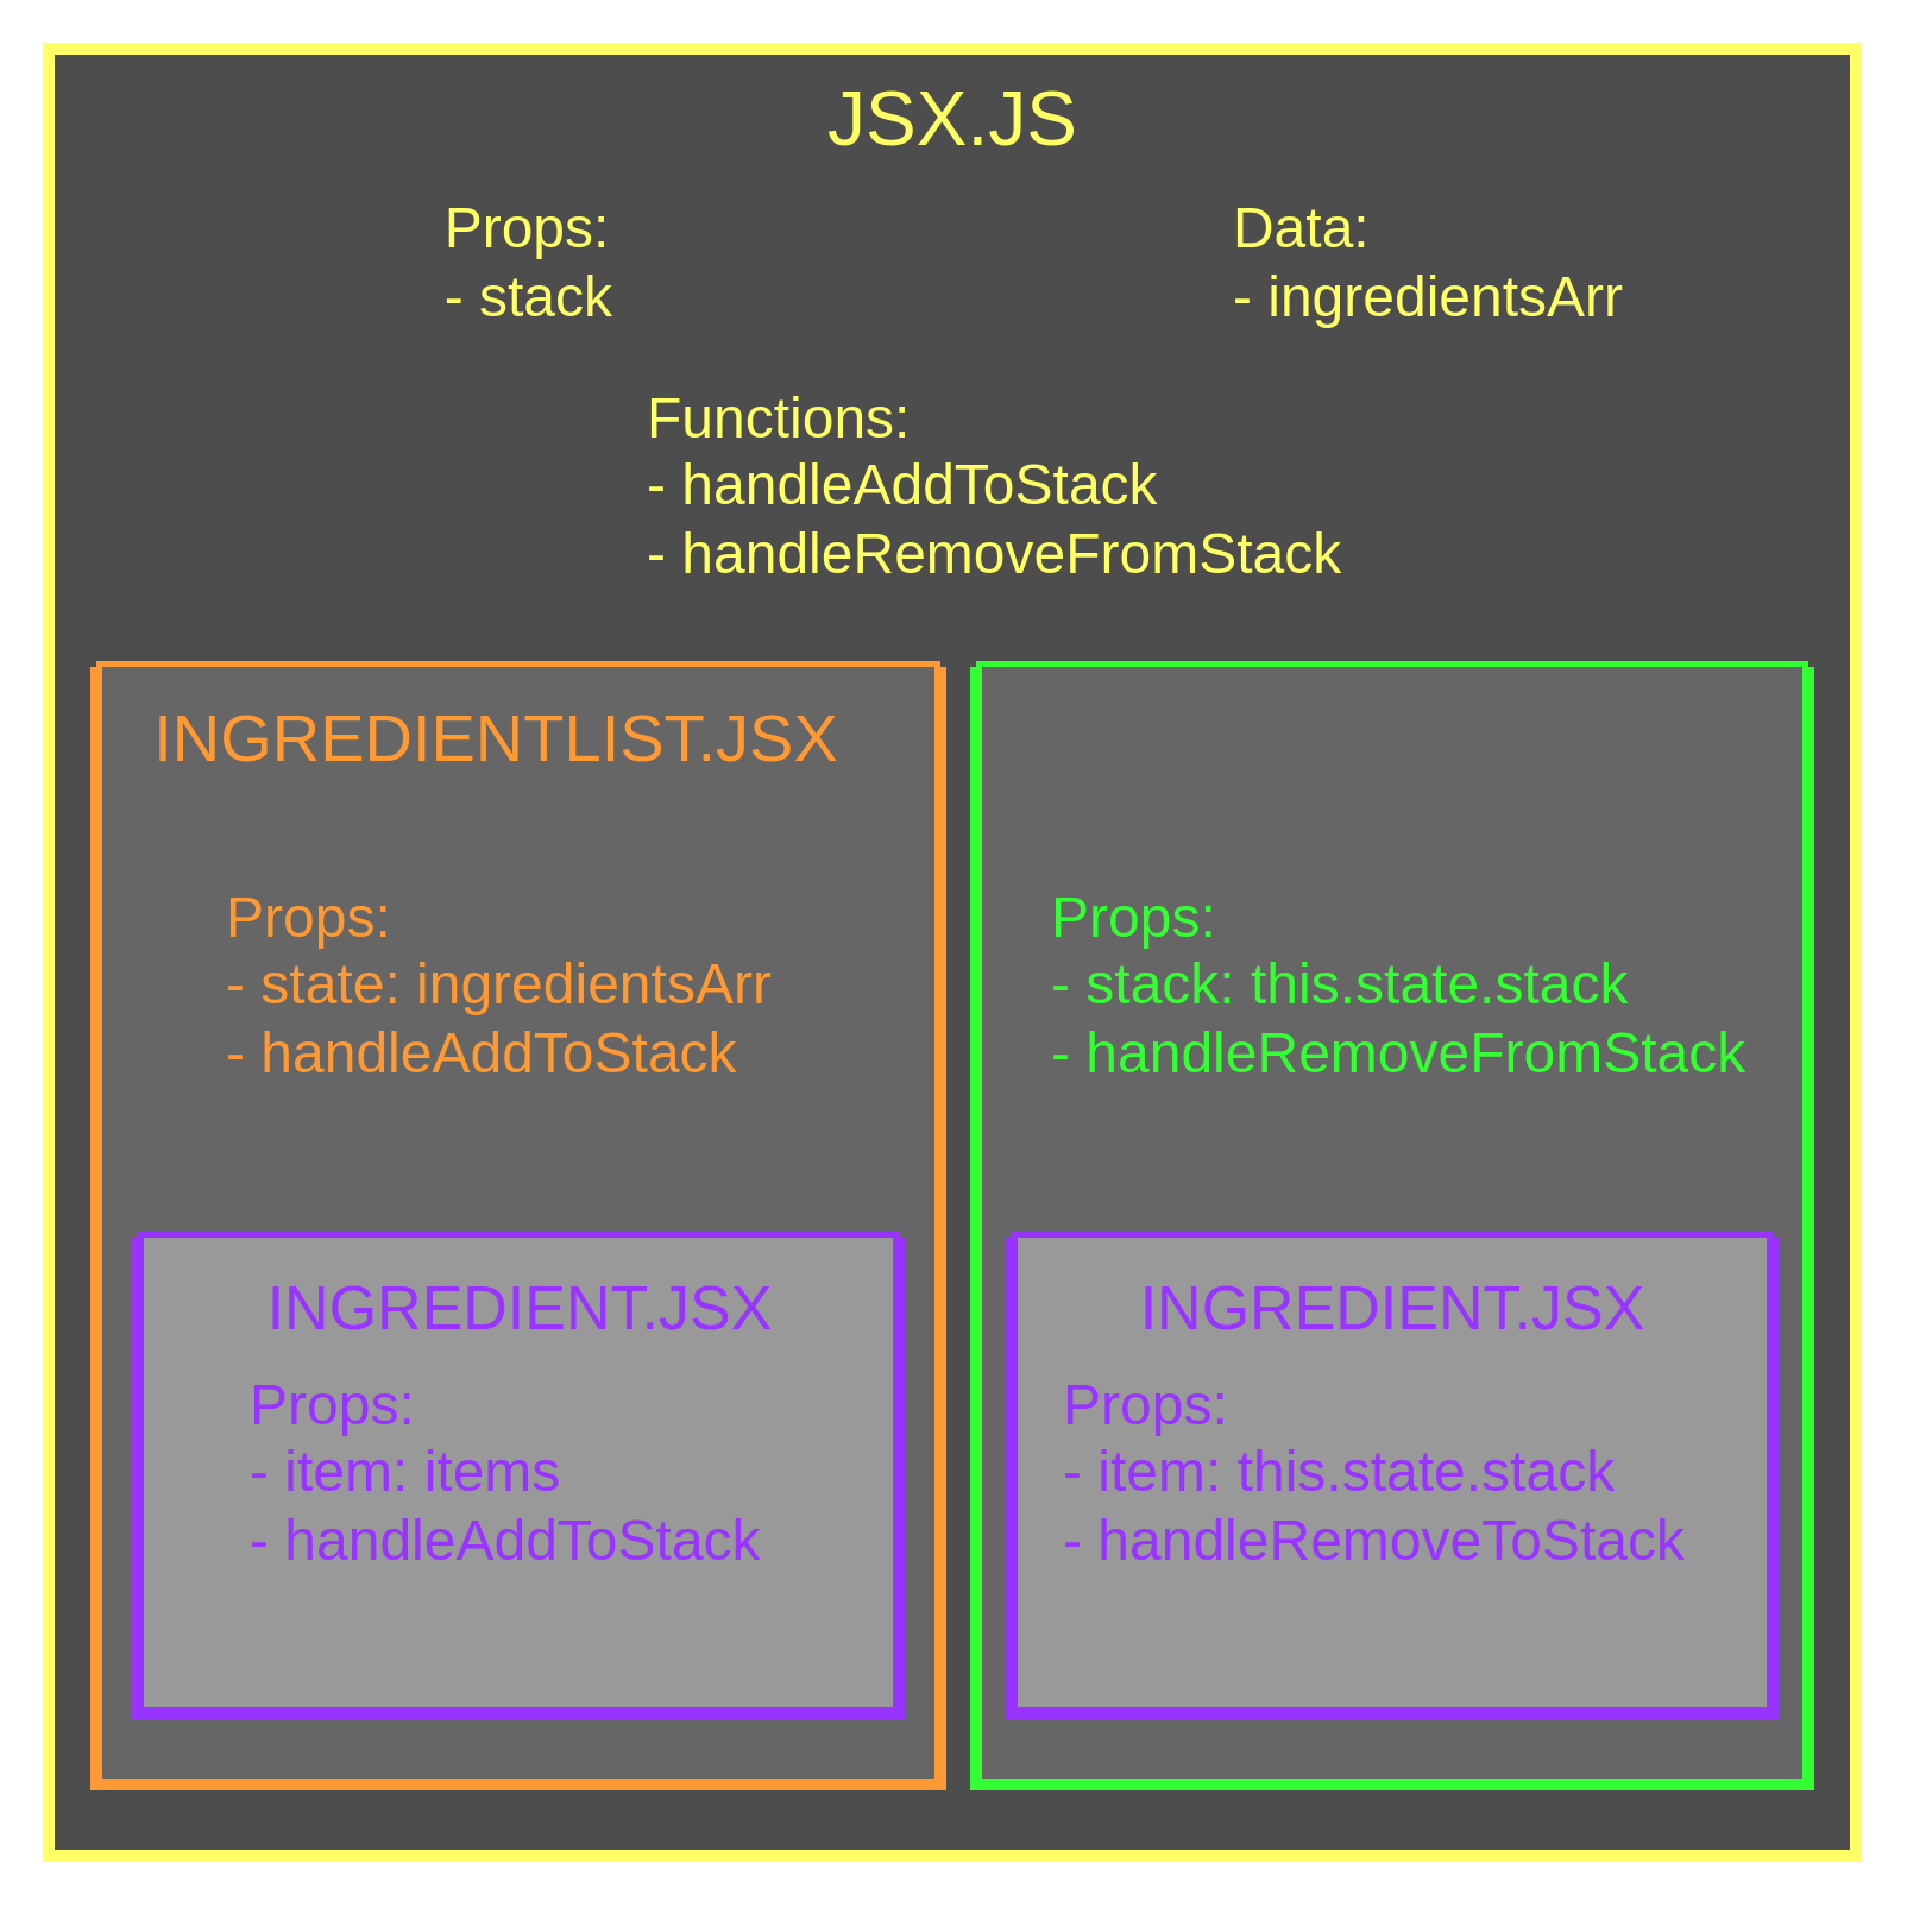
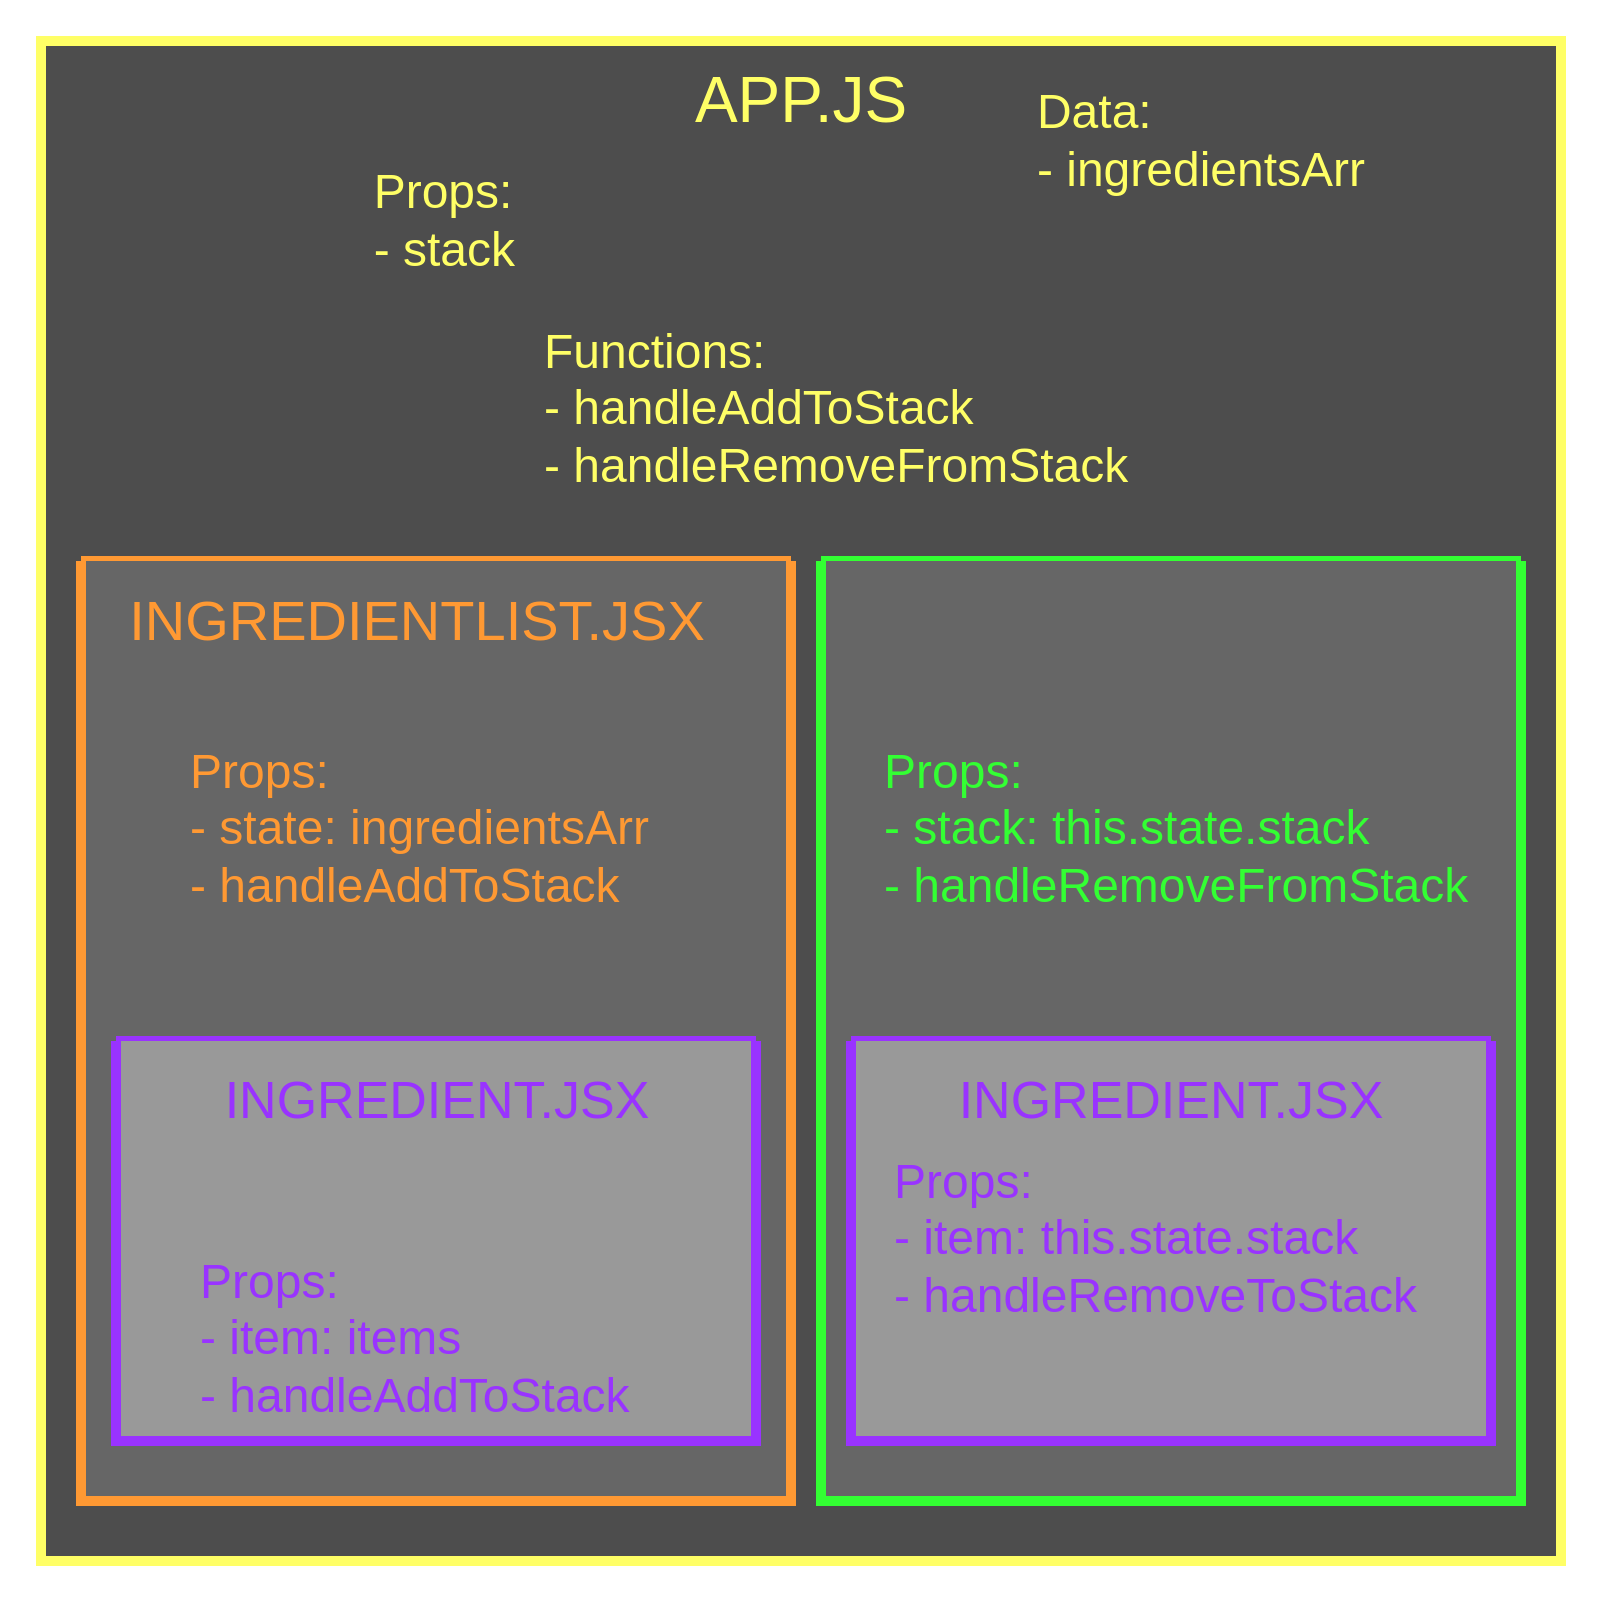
  <mxCell id="0" />
  <mxCell id="1" parent="0" />
  <mxCell id="2" value="" style="whiteSpace=wrap;html=1;aspect=fixed;fillColor=#4D4D4D;gradientColor=none;strokeColor=#FFFF66;strokeWidth=5;" vertex="1" parent="1"><mxGeometry x="20" y="20" width="760" height="760" as="geometry" /></mxCell>
- <mxCell id="3" value="&lt;font color=&quot;#ffff66&quot; style=&quot;font-size: 32px;&quot;&gt;JSX.JS&lt;br style=&quot;font-size: 32px;&quot;&gt;&lt;/font&gt;" style="text;html=1;resizable=0;autosize=1;align=center;verticalAlign=middle;points=[];fillColor=none;strokeColor=none;rounded=0;fontSize=32;" vertex="1" parent="1"><mxGeometry x="340" y="30" width="120" height="40" as="geometry" /></mxCell>
+ <mxCell id="3" value="&lt;font color=&quot;#ffff66&quot; style=&quot;font-size: 32px;&quot;&gt;APP.JS&lt;br style=&quot;font-size: 32px;&quot;&gt;&lt;/font&gt;" style="text;html=1;resizable=0;autosize=1;align=center;verticalAlign=middle;points=[];fillColor=none;strokeColor=none;rounded=0;fontSize=32;" vertex="1" parent="1"><mxGeometry x="340" y="30" width="120" height="40" as="geometry" /></mxCell>
  <mxCell id="4" value="&lt;div style=&quot;text-align: left&quot;&gt;&lt;span style=&quot;line-height: 1&quot;&gt;Props:&lt;/span&gt;&lt;/div&gt;&lt;div style=&quot;text-align: left&quot;&gt;&lt;span style=&quot;line-height: 1&quot;&gt;- stack&amp;nbsp;&lt;/span&gt;&lt;/div&gt;" style="text;html=1;resizable=0;autosize=1;align=center;verticalAlign=middle;points=[];fillColor=none;strokeColor=none;rounded=0;fontSize=24;fontColor=#FFFF66;" vertex="1" parent="1"><mxGeometry x="180" y="80" width="90" height="60" as="geometry" /></mxCell>
  <mxCell id="5" value="Functions:&lt;br&gt;&lt;div&gt;&lt;span&gt;- handleAddToStack&lt;/span&gt;&lt;/div&gt;&lt;div&gt;&lt;span&gt;- handleRemoveFromStack&lt;/span&gt;&lt;/div&gt;" style="text;html=1;resizable=0;autosize=1;align=left;verticalAlign=bottom;points=[];fillColor=none;strokeColor=none;rounded=0;fontSize=24;fontColor=#FFFF66;" vertex="1" parent="1"><mxGeometry x="270" y="160" width="310" height="90" as="geometry" /></mxCell>
  <mxCell id="6" value="" style="swimlane;startSize=0;fontSize=24;fontColor=#33FF33;strokeColor=#33FF33;strokeWidth=5;fillColor=#666666;gradientColor=none;swimlaneLine=0;swimlaneFillColor=#666666;" vertex="1" parent="1"><mxGeometry x="410" y="280" width="350" height="470" as="geometry"><mxRectangle x="410" y="130" width="50" height="40" as="alternateBounds" /></mxGeometry></mxCell>
  <mxCell id="7" value="&lt;div&gt;&lt;span style=&quot;line-height: 1&quot;&gt;Props:&lt;/span&gt;&lt;/div&gt;&lt;div&gt;&lt;span style=&quot;line-height: 1&quot;&gt;- stack: this.state.stack&lt;/span&gt;&lt;/div&gt;&lt;div&gt;&lt;span style=&quot;line-height: 1&quot;&gt;- handleRemoveFromStack&lt;/span&gt;&lt;/div&gt;" style="text;html=1;resizable=0;autosize=1;align=left;verticalAlign=bottom;points=[];fillColor=none;strokeColor=none;rounded=0;fontSize=24;fontColor=#33FF33;labelPosition=center;verticalLabelPosition=middle;" vertex="1" parent="6"><mxGeometry x="30" y="90" width="310" height="90" as="geometry" /></mxCell>
  <mxCell id="8" value="" style="swimlane;startSize=0;fontSize=24;fontColor=#9933FF;strokeColor=#9933FF;strokeWidth=5;fillColor=#333333;gradientColor=none;swimlaneLine=0;swimlaneFillColor=#999999;" vertex="1" parent="6"><mxGeometry x="15" y="240" width="320" height="200" as="geometry" /></mxCell>
  <mxCell id="9" value="INGREDIENT.JSX" style="text;html=1;resizable=0;autosize=1;align=center;verticalAlign=middle;points=[];fillColor=none;strokeColor=none;rounded=0;fontSize=26;fontColor=#9933FF;" vertex="1" parent="8"><mxGeometry x="45" y="10" width="230" height="40" as="geometry" /></mxCell>
  <mxCell id="10" value="&lt;div&gt;&lt;span style=&quot;line-height: 1&quot;&gt;Props:&lt;/span&gt;&lt;/div&gt;&lt;div&gt;&lt;span style=&quot;line-height: 1&quot;&gt;- item: this.state.stack&lt;/span&gt;&lt;/div&gt;&lt;div&gt;&lt;span&gt;- handleRemoveToStack&lt;/span&gt;&lt;/div&gt;" style="text;html=1;resizable=0;autosize=1;align=left;verticalAlign=bottom;points=[];fillColor=none;strokeColor=none;rounded=0;fontSize=24;fontColor=#9933FF;labelPosition=center;verticalLabelPosition=middle;" vertex="1" parent="8"><mxGeometry x="20" y="55" width="280" height="90" as="geometry" /></mxCell>
  <mxCell id="11" value="" style="swimlane;startSize=0;fontSize=24;fontColor=#33FF33;strokeColor=#FF9933;strokeWidth=5;fillColor=#666666;gradientColor=none;swimlaneLine=0;swimlaneFillColor=#666666;" vertex="1" parent="1"><mxGeometry x="40" y="280" width="355" height="470" as="geometry"><mxRectangle x="410" y="130" width="50" height="40" as="alternateBounds" /></mxGeometry></mxCell>
  <mxCell id="12" value="INGREDIENTLIST.JSX" style="text;html=1;resizable=0;autosize=1;align=center;verticalAlign=middle;points=[];fillColor=none;strokeColor=none;rounded=0;fontSize=28;fontColor=#FF9933;" vertex="1" parent="11"><mxGeometry x="17.5" y="10" width="300" height="40" as="geometry" /></mxCell>
  <mxCell id="13" value="&lt;div&gt;&lt;span style=&quot;line-height: 1&quot;&gt;Props:&lt;/span&gt;&lt;/div&gt;&lt;div&gt;&lt;span style=&quot;line-height: 1&quot;&gt;- state: ingredientsArr&lt;/span&gt;&lt;/div&gt;&lt;div&gt;&lt;span style=&quot;line-height: 1&quot;&gt;- handleAddToStack&lt;/span&gt;&lt;/div&gt;" style="text;html=1;resizable=0;autosize=1;align=left;verticalAlign=bottom;points=[];fillColor=none;strokeColor=none;rounded=0;fontSize=24;fontColor=#FF9933;labelPosition=center;verticalLabelPosition=middle;" vertex="1" parent="11"><mxGeometry x="52.5" y="90" width="250" height="90" as="geometry" /></mxCell>
  <mxCell id="14" value="" style="swimlane;startSize=0;fontSize=24;fontColor=#9933FF;strokeColor=#9933FF;strokeWidth=5;fillColor=#333333;gradientColor=none;swimlaneLine=0;swimlaneFillColor=#999999;" vertex="1" parent="11"><mxGeometry x="17.5" y="240" width="320" height="200" as="geometry" /></mxCell>
  <mxCell id="15" value="INGREDIENT.JSX" style="text;html=1;resizable=0;autosize=1;align=center;verticalAlign=middle;points=[];fillColor=none;strokeColor=none;rounded=0;fontSize=26;fontColor=#9933FF;" vertex="1" parent="14"><mxGeometry x="45" y="10" width="230" height="40" as="geometry" /></mxCell>
- <mxCell id="16" value="&lt;div&gt;&lt;span style=&quot;line-height: 1&quot;&gt;Props:&lt;/span&gt;&lt;/div&gt;&lt;div&gt;&lt;span style=&quot;line-height: 1&quot;&gt;- item: items&lt;/span&gt;&lt;/div&gt;&lt;div&gt;&lt;span&gt;- handleAddToStack&lt;/span&gt;&lt;/div&gt;" style="text;html=1;resizable=0;autosize=1;align=left;verticalAlign=bottom;points=[];fillColor=none;strokeColor=none;rounded=0;fontSize=24;fontColor=#9933FF;labelPosition=center;verticalLabelPosition=middle;" vertex="1" parent="14"><mxGeometry x="45" y="55" width="230" height="90" as="geometry" /></mxCell>
- <mxCell id="17" value="&lt;div style=&quot;text-align: left&quot;&gt;Data:&lt;/div&gt;&lt;div style=&quot;text-align: left&quot;&gt;- ingredientsArr&lt;/div&gt;" style="text;html=1;resizable=0;autosize=1;align=center;verticalAlign=middle;points=[];fillColor=none;strokeColor=none;rounded=0;fontSize=24;fontColor=#FFFF66;" vertex="1" parent="1"><mxGeometry x="510" y="80" width="180" height="60" as="geometry" /></mxCell>
+ <mxCell id="16" value="&lt;div&gt;&lt;span style=&quot;line-height: 1&quot;&gt;Props:&lt;/span&gt;&lt;/div&gt;&lt;div&gt;&lt;span style=&quot;line-height: 1&quot;&gt;- item: items&lt;/span&gt;&lt;/div&gt;&lt;div&gt;&lt;span&gt;- handleAddToStack&lt;/span&gt;&lt;/div&gt;" style="text;html=1;resizable=0;autosize=1;align=left;verticalAlign=bottom;points=[];fillColor=none;strokeColor=none;rounded=0;fontSize=24;fontColor=#9933FF;labelPosition=center;verticalLabelPosition=middle;" vertex="1" parent="14"><mxGeometry x="40" y="105" width="230" height="90" as="geometry" /></mxCell>
+ <mxCell id="17" value="&lt;div style=&quot;text-align: left&quot;&gt;Data:&lt;/div&gt;&lt;div style=&quot;text-align: left&quot;&gt;- ingredientsArr&lt;/div&gt;" style="text;html=1;resizable=0;autosize=1;align=center;verticalAlign=middle;points=[];fillColor=none;strokeColor=none;rounded=0;fontSize=24;fontColor=#FFFF66;" vertex="1" parent="1"><mxGeometry x="510" y="40" width="180" height="60" as="geometry" /></mxCell>
